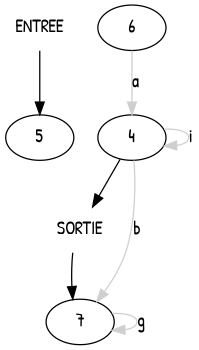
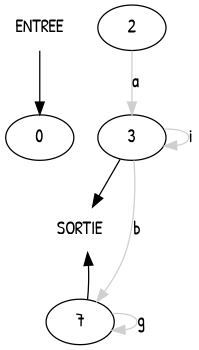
  digraph {
    fontname="Patrick Hand"
    node [fontname="Patrick Hand"]
    edge [fontname="Patrick Hand" color=grey81]
    n1 [label=ENTREE shape=none]
-   n2 [label=5]
+   n2 [label=0]
    n3 [label=SORTIE shape=none]
-   n4 [label=6]
-   n5 [label=4]
+   n4 [label=2]
+   n5 [label=3]
    n6 [label=7]
    n1 -> n2 [color=""]
    n4 -> n5 [label=a]
    n5 -> n3 [color=""]
    n5 -> n5 [label=i]
    n5 -> n6 [label=b]
-   n3 -> n6 [color=""]
+   n6 -> n3 [color=""]
    n6 -> n6 [label=g]
  }
